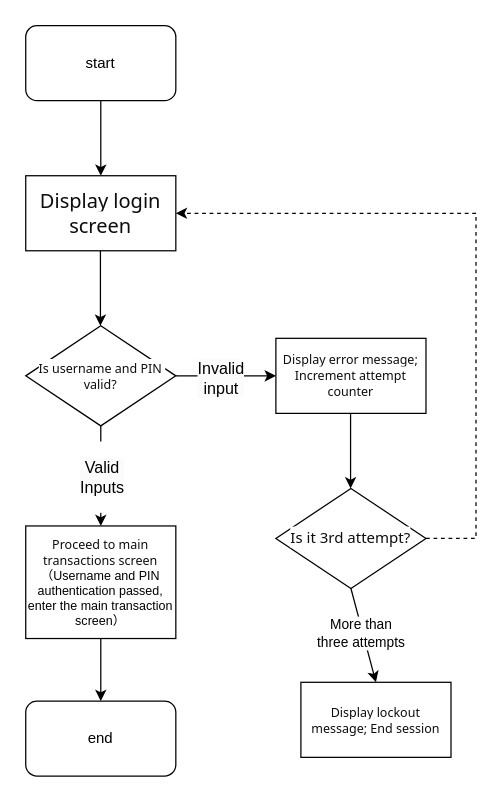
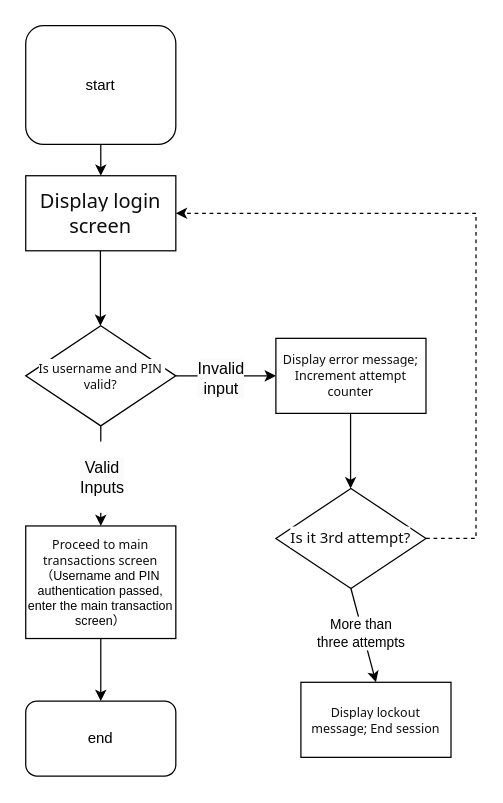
  <mxCell id="0" />
  <mxCell id="1" parent="0" />
- <mxCell id="2" value="start" style="rounded=1;whiteSpace=wrap;html=1;" vertex="1" parent="1"><mxGeometry x="20" y="20" width="120" height="60" as="geometry" /></mxCell>
+ <mxCell id="2" value="start" style="rounded=1;whiteSpace=wrap;html=1;" vertex="1" parent="1"><mxGeometry x="20" y="20" width="120" height="95" as="geometry" /></mxCell>
  <mxCell id="3" value="" style="endArrow=classic;html=1;rounded=0;exitX=0.5;exitY=1;exitDx=0;exitDy=0;" edge="1" parent="1" source="2"><mxGeometry width="50" height="50" relative="1" as="geometry"><mxPoint x="220" y="290" as="sourcePoint" /><mxPoint x="80" y="140" as="targetPoint" /></mxGeometry></mxCell>
  <mxCell id="4" value="&lt;span style=&quot;color: rgb(13, 13, 13); font-family: Söhne, ui-sans-serif, system-ui, -apple-system, &amp;quot;Segoe UI&amp;quot;, Roboto, Ubuntu, Cantarell, &amp;quot;Noto Sans&amp;quot;, sans-serif, &amp;quot;Helvetica Neue&amp;quot;, Arial, &amp;quot;Apple Color Emoji&amp;quot;, &amp;quot;Segoe UI Emoji&amp;quot;, &amp;quot;Segoe UI Symbol&amp;quot;, &amp;quot;Noto Color Emoji&amp;quot;; font-size: 16px; text-align: left; white-space-collapse: preserve; background-color: rgb(255, 255, 255);&quot;&gt;Display login screen&lt;/span&gt;" style="rounded=0;whiteSpace=wrap;html=1;" vertex="1" parent="1"><mxGeometry x="20" y="140" width="120" height="60" as="geometry" /></mxCell>
  <mxCell id="5" value="" style="endArrow=classic;html=1;rounded=0;exitX=0.5;exitY=1;exitDx=0;exitDy=0;" edge="1" parent="1"><mxGeometry width="50" height="50" relative="1" as="geometry"><mxPoint x="79.71" y="200" as="sourcePoint" /><mxPoint x="79.71" y="260" as="targetPoint" /></mxGeometry></mxCell>
  <mxCell id="6" value="&lt;span style=&quot;color: rgb(13, 13, 13); font-family: Söhne, ui-sans-serif, system-ui, -apple-system, &amp;quot;Segoe UI&amp;quot;, Roboto, Ubuntu, Cantarell, &amp;quot;Noto Sans&amp;quot;, sans-serif, &amp;quot;Helvetica Neue&amp;quot;, Arial, &amp;quot;Apple Color Emoji&amp;quot;, &amp;quot;Segoe UI Emoji&amp;quot;, &amp;quot;Segoe UI Symbol&amp;quot;, &amp;quot;Noto Color Emoji&amp;quot;; font-size: 10px; text-align: left; white-space-collapse: preserve; background-color: rgb(255, 255, 255);&quot;&gt;Is username and PIN valid?&lt;/span&gt;" style="rhombus;whiteSpace=wrap;html=1;fontSize=10;" vertex="1" parent="1"><mxGeometry x="20" y="260" width="120" height="80" as="geometry" /></mxCell>
  <mxCell id="7" value="&lt;h3 style=&quot;font-size: 10px;&quot;&gt;&lt;span style=&quot;color: rgb(13, 13, 13); font-family: Söhne, ui-sans-serif, system-ui, -apple-system, &amp;quot;Segoe UI&amp;quot;, Roboto, Ubuntu, Cantarell, &amp;quot;Noto Sans&amp;quot;, sans-serif, &amp;quot;Helvetica Neue&amp;quot;, Arial, &amp;quot;Apple Color Emoji&amp;quot;, &amp;quot;Segoe UI Emoji&amp;quot;, &amp;quot;Segoe UI Symbol&amp;quot;, &amp;quot;Noto Color Emoji&amp;quot;; font-size: 10px; font-weight: 400; text-align: left; white-space-collapse: preserve; background-color: rgb(255, 255, 255);&quot;&gt;Display error message; Increment attempt counter&lt;/span&gt;&lt;br style=&quot;font-size: 10px;&quot;&gt;&lt;/h3&gt;" style="rounded=0;whiteSpace=wrap;html=1;fontSize=10;" vertex="1" parent="1"><mxGeometry x="220" y="270" width="120" height="60" as="geometry" /></mxCell>
  <mxCell id="8" value="" style="endArrow=classic;html=1;rounded=0;exitX=1;exitY=0.5;exitDx=0;exitDy=0;entryX=0;entryY=0.5;entryDx=0;entryDy=0;" edge="1" parent="1" source="6" target="7"><mxGeometry width="50" height="50" relative="1" as="geometry"><mxPoint x="89.71" y="210" as="sourcePoint" /><mxPoint x="89.71" y="270" as="targetPoint" /></mxGeometry></mxCell>
  <mxCell id="9" value="&lt;h3 style=&quot;text-wrap: wrap; background-color: rgb(251, 251, 251);&quot;&gt;&lt;span style=&quot;font-weight: normal;&quot;&gt;Invalid input&lt;/span&gt;&lt;/h3&gt;" style="edgeLabel;html=1;align=center;verticalAlign=middle;resizable=0;points=[];" vertex="1" connectable="0" parent="8"><mxGeometry x="-0.136" y="-1" relative="1" as="geometry"><mxPoint as="offset" /></mxGeometry></mxCell>
  <mxCell id="10" value="" style="endArrow=classic;html=1;rounded=0;exitX=0.5;exitY=1;exitDx=0;exitDy=0;entryX=0.5;entryY=0;entryDx=0;entryDy=0;" edge="1" parent="1" target="12"><mxGeometry width="50" height="50" relative="1" as="geometry"><mxPoint x="80" y="340" as="sourcePoint" /><mxPoint x="80" y="400" as="targetPoint" /></mxGeometry></mxCell>
  <mxCell id="11" value="&lt;h3 style=&quot;text-wrap: wrap; background-color: rgb(251, 251, 251);&quot;&gt;&lt;span style=&quot;font-weight: normal;&quot;&gt;Valid Inputs&lt;/span&gt;&lt;/h3&gt;" style="edgeLabel;html=1;align=center;verticalAlign=middle;resizable=0;points=[];" vertex="1" connectable="0" parent="10"><mxGeometry x="-0.294" relative="1" as="geometry"><mxPoint y="12" as="offset" /></mxGeometry></mxCell>
  <mxCell id="12" value="&lt;h3 style=&quot;font-size: 10px;&quot;&gt;&lt;span style=&quot;font-weight: normal;&quot;&gt;&lt;span style=&quot;color: rgb(13, 13, 13); font-family: Söhne, ui-sans-serif, system-ui, -apple-system, &amp;quot;Segoe UI&amp;quot;, Roboto, Ubuntu, Cantarell, &amp;quot;Noto Sans&amp;quot;, sans-serif, &amp;quot;Helvetica Neue&amp;quot;, Arial, &amp;quot;Apple Color Emoji&amp;quot;, &amp;quot;Segoe UI Emoji&amp;quot;, &amp;quot;Segoe UI Symbol&amp;quot;, &amp;quot;Noto Color Emoji&amp;quot;; font-size: 10px; text-align: left; white-space-collapse: preserve; background-color: rgb(255, 255, 255);&quot;&gt;Proceed to main transactions screen&lt;br/&gt;&lt;/span&gt;（Username and PIN authentication passed, enter the main transaction screen）&lt;/span&gt;&lt;/h3&gt;" style="rounded=0;whiteSpace=wrap;html=1;fontSize=10;" vertex="1" parent="1"><mxGeometry x="20" y="420" width="120" height="90" as="geometry" /></mxCell>
  <mxCell id="13" value="" style="endArrow=classic;html=1;rounded=0;exitX=0.5;exitY=1;exitDx=0;exitDy=0;" edge="1" parent="1"><mxGeometry width="50" height="50" relative="1" as="geometry"><mxPoint x="279.71" y="330" as="sourcePoint" /><mxPoint x="279.71" y="390" as="targetPoint" /></mxGeometry></mxCell>
  <mxCell id="14" value="&lt;span style=&quot;color: rgb(13, 13, 13); font-family: Söhne, ui-sans-serif, system-ui, -apple-system, &amp;quot;Segoe UI&amp;quot;, Roboto, Ubuntu, Cantarell, &amp;quot;Noto Sans&amp;quot;, sans-serif, &amp;quot;Helvetica Neue&amp;quot;, Arial, &amp;quot;Apple Color Emoji&amp;quot;, &amp;quot;Segoe UI Emoji&amp;quot;, &amp;quot;Segoe UI Symbol&amp;quot;, &amp;quot;Noto Color Emoji&amp;quot;; font-size: 12px; text-align: left; white-space-collapse: preserve; background-color: rgb(255, 255, 255);&quot;&gt;Is it 3rd attempt?&lt;/span&gt;" style="rhombus;whiteSpace=wrap;html=1;fontSize=12;" vertex="1" parent="1"><mxGeometry x="220" y="390" width="120" height="80" as="geometry" /></mxCell>
  <mxCell id="15" value="&lt;h3 style=&quot;font-size: 10px;&quot;&gt;&lt;span style=&quot;color: rgb(13, 13, 13); font-family: Söhne, ui-sans-serif, system-ui, -apple-system, &amp;quot;Segoe UI&amp;quot;, Roboto, Ubuntu, Cantarell, &amp;quot;Noto Sans&amp;quot;, sans-serif, &amp;quot;Helvetica Neue&amp;quot;, Arial, &amp;quot;Apple Color Emoji&amp;quot;, &amp;quot;Segoe UI Emoji&amp;quot;, &amp;quot;Segoe UI Symbol&amp;quot;, &amp;quot;Noto Color Emoji&amp;quot;; font-size: 10px; font-weight: 400; text-align: left; white-space-collapse: preserve; background-color: rgb(255, 255, 255);&quot;&gt;Display lockout message; End session&lt;/span&gt;&lt;br style=&quot;font-size: 10px;&quot;&gt;&lt;/h3&gt;" style="rounded=0;whiteSpace=wrap;html=1;fontSize=10;" vertex="1" parent="1"><mxGeometry x="240" y="545" width="120" height="60" as="geometry" /></mxCell>
  <mxCell id="16" value="" style="endArrow=classic;html=1;rounded=0;exitX=0.5;exitY=1;exitDx=0;exitDy=0;entryX=0.5;entryY=0;entryDx=0;entryDy=0;" edge="1" parent="1" target="15" source="14"><mxGeometry width="50" height="50" relative="1" as="geometry"><mxPoint x="340" y="430" as="sourcePoint" /><mxPoint x="289.71" y="400" as="targetPoint" /></mxGeometry></mxCell>
  <mxCell id="17" value="&lt;h3 style=&quot;text-wrap: wrap; background-color: rgb(251, 251, 251);&quot;&gt;&lt;br&gt;&lt;/h3&gt;" style="edgeLabel;html=1;align=center;verticalAlign=middle;resizable=0;points=[];" vertex="1" connectable="0" parent="16"><mxGeometry x="-0.136" y="-1" relative="1" as="geometry"><mxPoint as="offset" /></mxGeometry></mxCell>
  <mxCell id="18" value="More than &lt;br&gt;three attempts" style="edgeLabel;html=1;align=center;verticalAlign=middle;resizable=0;points=[];" vertex="1" connectable="0" parent="16"><mxGeometry x="-0.079" y="-2" relative="1" as="geometry"><mxPoint as="offset" /></mxGeometry></mxCell>
  <mxCell id="19" value="end" style="rounded=1;whiteSpace=wrap;html=1;" vertex="1" parent="1"><mxGeometry x="20" y="560" width="120" height="60" as="geometry" /></mxCell>
  <mxCell id="20" value="" style="endArrow=classic;html=1;rounded=0;exitX=1;exitY=0.5;exitDx=0;exitDy=0;entryX=1;entryY=0.5;entryDx=0;entryDy=0;dashed=1;" edge="1" parent="1" source="14" target="4"><mxGeometry width="50" height="50" relative="1" as="geometry"><mxPoint x="289.71" y="340" as="sourcePoint" /><mxPoint x="289.71" y="400" as="targetPoint" /><Array as="points"><mxPoint x="380" y="430" /><mxPoint x="380" y="170" /></Array></mxGeometry></mxCell>
  <mxCell id="21" value="" style="endArrow=classic;html=1;rounded=0;exitX=0.5;exitY=1;exitDx=0;exitDy=0;entryX=0.5;entryY=0;entryDx=0;entryDy=0;" edge="1" parent="1" source="12" target="19"><mxGeometry width="50" height="50" relative="1" as="geometry"><mxPoint x="70" y="520" as="sourcePoint" /><mxPoint x="120" y="470" as="targetPoint" /></mxGeometry></mxCell>
